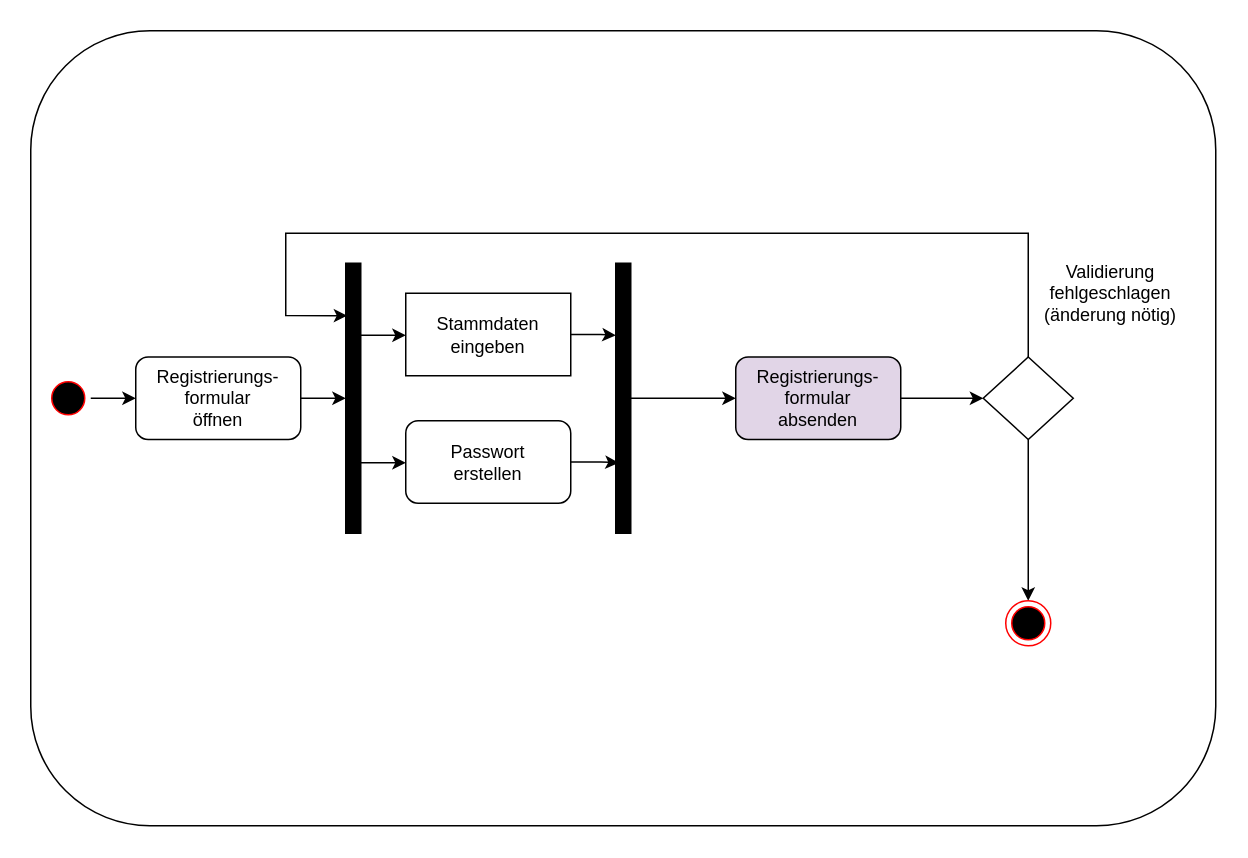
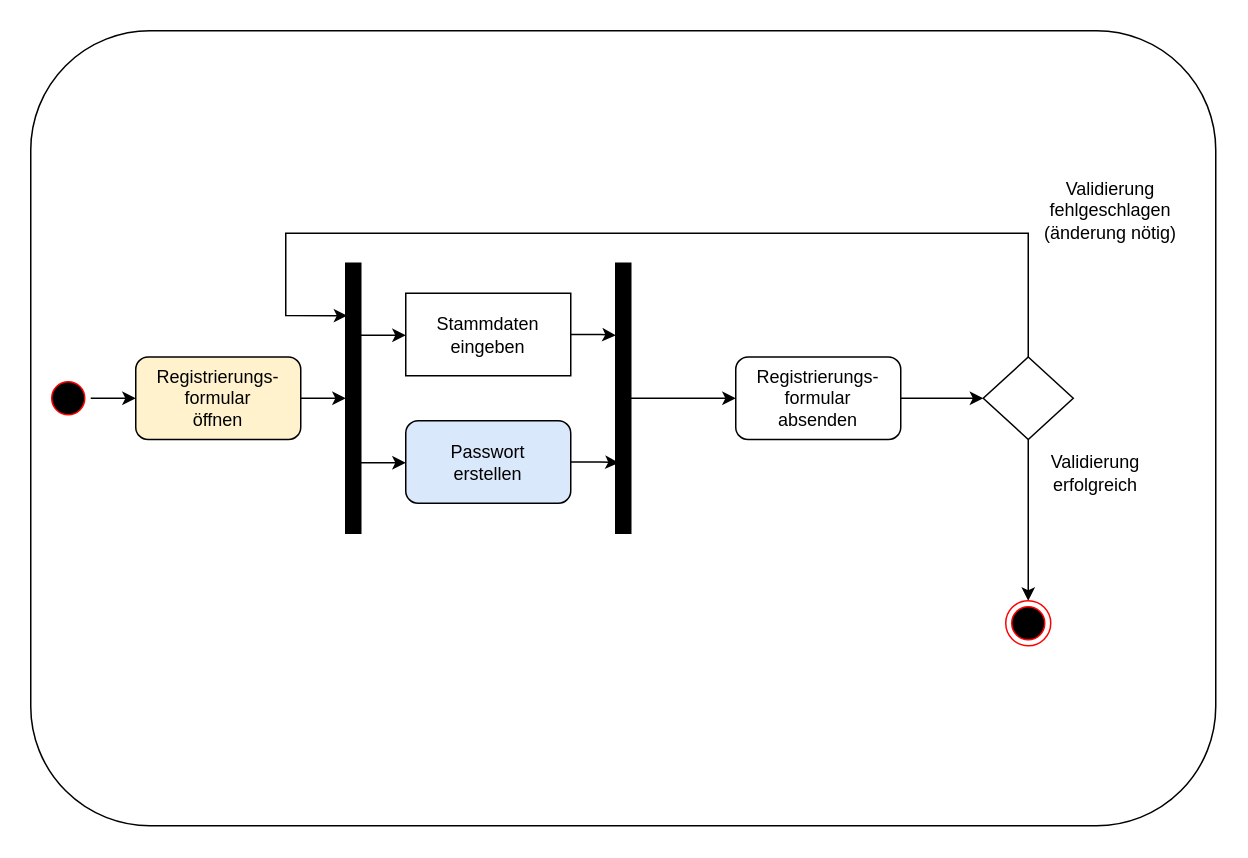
  <mxCell id="0" />
  <mxCell id="1" parent="0" />
  <mxCell id="2" value="" style="rounded=1;whiteSpace=wrap;html=1;" parent="1" vertex="1"><mxGeometry x="350" y="260" width="120" height="60" as="geometry" /></mxCell>
  <mxCell id="3" value="" style="rounded=1;whiteSpace=wrap;html=1;" parent="1" vertex="1"><mxGeometry x="20" y="20" width="790" height="530" as="geometry" /></mxCell>
  <mxCell id="4" style="edgeStyle=orthogonalEdgeStyle;rounded=0;orthogonalLoop=1;jettySize=auto;html=1;entryX=0;entryY=0.5;entryDx=0;entryDy=0;" parent="1" source="5" target="7" edge="1"><mxGeometry relative="1" as="geometry" /></mxCell>
  <mxCell id="5" value="" style="ellipse;html=1;shape=startState;fillColor=#000000;strokeColor=#ff0000;" parent="1" vertex="1"><mxGeometry x="30" y="250" width="30" height="30" as="geometry" /></mxCell>
  <mxCell id="6" style="edgeStyle=orthogonalEdgeStyle;rounded=0;orthogonalLoop=1;jettySize=auto;html=1;entryX=0;entryY=0.5;entryDx=0;entryDy=0;entryPerimeter=0;" edge="1" parent="1" source="7" target="24"><mxGeometry relative="1" as="geometry" /></mxCell>
- <mxCell id="7" value="&lt;div&gt;Registrierungs-&lt;/div&gt;&lt;div&gt;formular&lt;/div&gt;&lt;div&gt;öffnen&lt;br&gt;&lt;/div&gt;" style="rounded=1;whiteSpace=wrap;html=1;" parent="1" vertex="1"><mxGeometry x="90" y="237.5" width="110" height="55" as="geometry" /></mxCell>
+ <mxCell id="7" value="&lt;div&gt;Registrierungs-&lt;/div&gt;&lt;div&gt;formular&lt;/div&gt;&lt;div&gt;öffnen&lt;br&gt;&lt;/div&gt;" style="rounded=1;whiteSpace=wrap;html=1;fillColor=#fff2cc;" parent="1" vertex="1"><mxGeometry x="90" y="237.5" width="110" height="55" as="geometry" /></mxCell>
  <mxCell id="8" style="edgeStyle=orthogonalEdgeStyle;rounded=0;orthogonalLoop=1;jettySize=auto;html=1;entryX=0;entryY=0.267;entryDx=0;entryDy=0;entryPerimeter=0;" edge="1" parent="1" source="9" target="21"><mxGeometry relative="1" as="geometry" /></mxCell>
  <mxCell id="9" value="&lt;div&gt;Stammdaten&lt;br&gt;&lt;/div&gt;&lt;div&gt;eingeben&lt;br&gt;&lt;/div&gt;" style="whiteSpace=wrap;html=1;rounded=0;" parent="1" vertex="1"><mxGeometry x="270" y="195" width="110" height="55" as="geometry" /></mxCell>
  <mxCell id="10" style="edgeStyle=orthogonalEdgeStyle;rounded=0;orthogonalLoop=1;jettySize=auto;html=1;" parent="1" source="11" target="14" edge="1"><mxGeometry relative="1" as="geometry" /></mxCell>
- <mxCell id="11" value="&lt;div&gt;Registrierungs-&lt;/div&gt;&lt;div&gt;formular &lt;br&gt;&lt;/div&gt;&lt;div&gt;absenden&lt;/div&gt;" style="rounded=1;whiteSpace=wrap;html=1;fillColor=#e1d5e7;" parent="1" vertex="1"><mxGeometry x="490" y="237.5" width="110" height="55" as="geometry" /></mxCell>
+ <mxCell id="11" value="&lt;div&gt;Registrierungs-&lt;/div&gt;&lt;div&gt;formular &lt;br&gt;&lt;/div&gt;&lt;div&gt;absenden&lt;/div&gt;" style="rounded=1;whiteSpace=wrap;html=1;" parent="1" vertex="1"><mxGeometry x="490" y="237.5" width="110" height="55" as="geometry" /></mxCell>
  <mxCell id="12" style="edgeStyle=orthogonalEdgeStyle;rounded=0;orthogonalLoop=1;jettySize=auto;html=1;entryX=0.5;entryY=0;entryDx=0;entryDy=0;" parent="1" source="14" target="16" edge="1"><mxGeometry relative="1" as="geometry"><Array as="points"><mxPoint x="685" y="400" /></Array></mxGeometry></mxCell>
  <mxCell id="13" style="edgeStyle=orthogonalEdgeStyle;rounded=0;orthogonalLoop=1;jettySize=auto;html=1;entryX=0.1;entryY=0.194;entryDx=0;entryDy=0;entryPerimeter=0;" edge="1" parent="1" source="14" target="24"><mxGeometry relative="1" as="geometry"><Array as="points"><mxPoint x="685" y="155" /><mxPoint x="190" y="155" /><mxPoint x="190" y="210" /></Array></mxGeometry></mxCell>
  <mxCell id="14" value="" style="rhombus;whiteSpace=wrap;html=1;" parent="1" vertex="1"><mxGeometry x="655" y="237.5" width="60" height="55" as="geometry" /></mxCell>
- <mxCell id="15" value="&lt;div&gt;Validierung fehlgeschlagen &lt;br&gt;&lt;/div&gt;&lt;div&gt;(änderung nötig)&lt;br&gt;&lt;/div&gt;" style="text;html=1;strokeColor=none;fillColor=none;align=center;verticalAlign=middle;whiteSpace=wrap;rounded=0;" parent="1" vertex="1"><mxGeometry x="680" y="175" width="120" height="40" as="geometry" /></mxCell>
+ <mxCell id="15" value="&lt;div&gt;Validierung fehlgeschlagen &lt;br&gt;&lt;/div&gt;&lt;div&gt;(änderung nötig)&lt;br&gt;&lt;/div&gt;" style="text;html=1;strokeColor=none;fillColor=none;align=center;verticalAlign=middle;whiteSpace=wrap;rounded=0;" parent="1" vertex="1"><mxGeometry x="680" y="120" width="120" height="40" as="geometry" /></mxCell>
  <mxCell id="16" value="" style="ellipse;html=1;shape=endState;fillColor=#000000;strokeColor=#ff0000;" parent="1" vertex="1"><mxGeometry x="670" y="400" width="30" height="30" as="geometry" /></mxCell>
+ <mxCell id="17" value="Validierung erfolgreich" style="text;html=1;strokeColor=none;fillColor=none;align=center;verticalAlign=middle;whiteSpace=wrap;rounded=0;" parent="1" vertex="1"><mxGeometry x="670" y="295" width="120" height="40" as="geometry" /></mxCell>
  <mxCell id="18" style="edgeStyle=orthogonalEdgeStyle;rounded=0;orthogonalLoop=1;jettySize=auto;html=1;entryX=0.2;entryY=0.739;entryDx=0;entryDy=0;entryPerimeter=0;" edge="1" parent="1" source="19" target="21"><mxGeometry relative="1" as="geometry" /></mxCell>
- <mxCell id="19" value="&lt;div&gt;Passwort&lt;br&gt;&lt;/div&gt;&lt;div&gt;erstellen&lt;br&gt;&lt;/div&gt;" style="rounded=1;whiteSpace=wrap;html=1;" vertex="1" parent="1"><mxGeometry x="270" y="280" width="110" height="55" as="geometry" /></mxCell>
+ <mxCell id="19" value="&lt;div&gt;Passwort&lt;br&gt;&lt;/div&gt;&lt;div&gt;erstellen&lt;br&gt;&lt;/div&gt;" style="rounded=1;whiteSpace=wrap;html=1;fillColor=#dae8fc;" vertex="1" parent="1"><mxGeometry x="270" y="280" width="110" height="55" as="geometry" /></mxCell>
  <mxCell id="20" style="edgeStyle=orthogonalEdgeStyle;rounded=0;orthogonalLoop=1;jettySize=auto;html=1;entryX=0;entryY=0.5;entryDx=0;entryDy=0;" edge="1" parent="1" source="21" target="11"><mxGeometry relative="1" as="geometry" /></mxCell>
  <mxCell id="21" value="" style="html=1;points=[];perimeter=orthogonalPerimeter;fillColor=#000000;" vertex="1" parent="1"><mxGeometry x="410" y="175" width="10" height="180" as="geometry" /></mxCell>
  <mxCell id="22" style="edgeStyle=orthogonalEdgeStyle;rounded=0;orthogonalLoop=1;jettySize=auto;html=1;" edge="1" parent="1" source="24" target="9"><mxGeometry relative="1" as="geometry"><Array as="points"><mxPoint x="250" y="223" /><mxPoint x="250" y="223" /></Array></mxGeometry></mxCell>
  <mxCell id="23" style="edgeStyle=orthogonalEdgeStyle;rounded=0;orthogonalLoop=1;jettySize=auto;html=1;" edge="1" parent="1" source="24" target="19"><mxGeometry relative="1" as="geometry"><Array as="points"><mxPoint x="250" y="308" /><mxPoint x="250" y="308" /></Array></mxGeometry></mxCell>
  <mxCell id="24" value="" style="html=1;points=[];perimeter=orthogonalPerimeter;fillColor=#000000;" vertex="1" parent="1"><mxGeometry x="230" y="175" width="10" height="180" as="geometry" /></mxCell>
